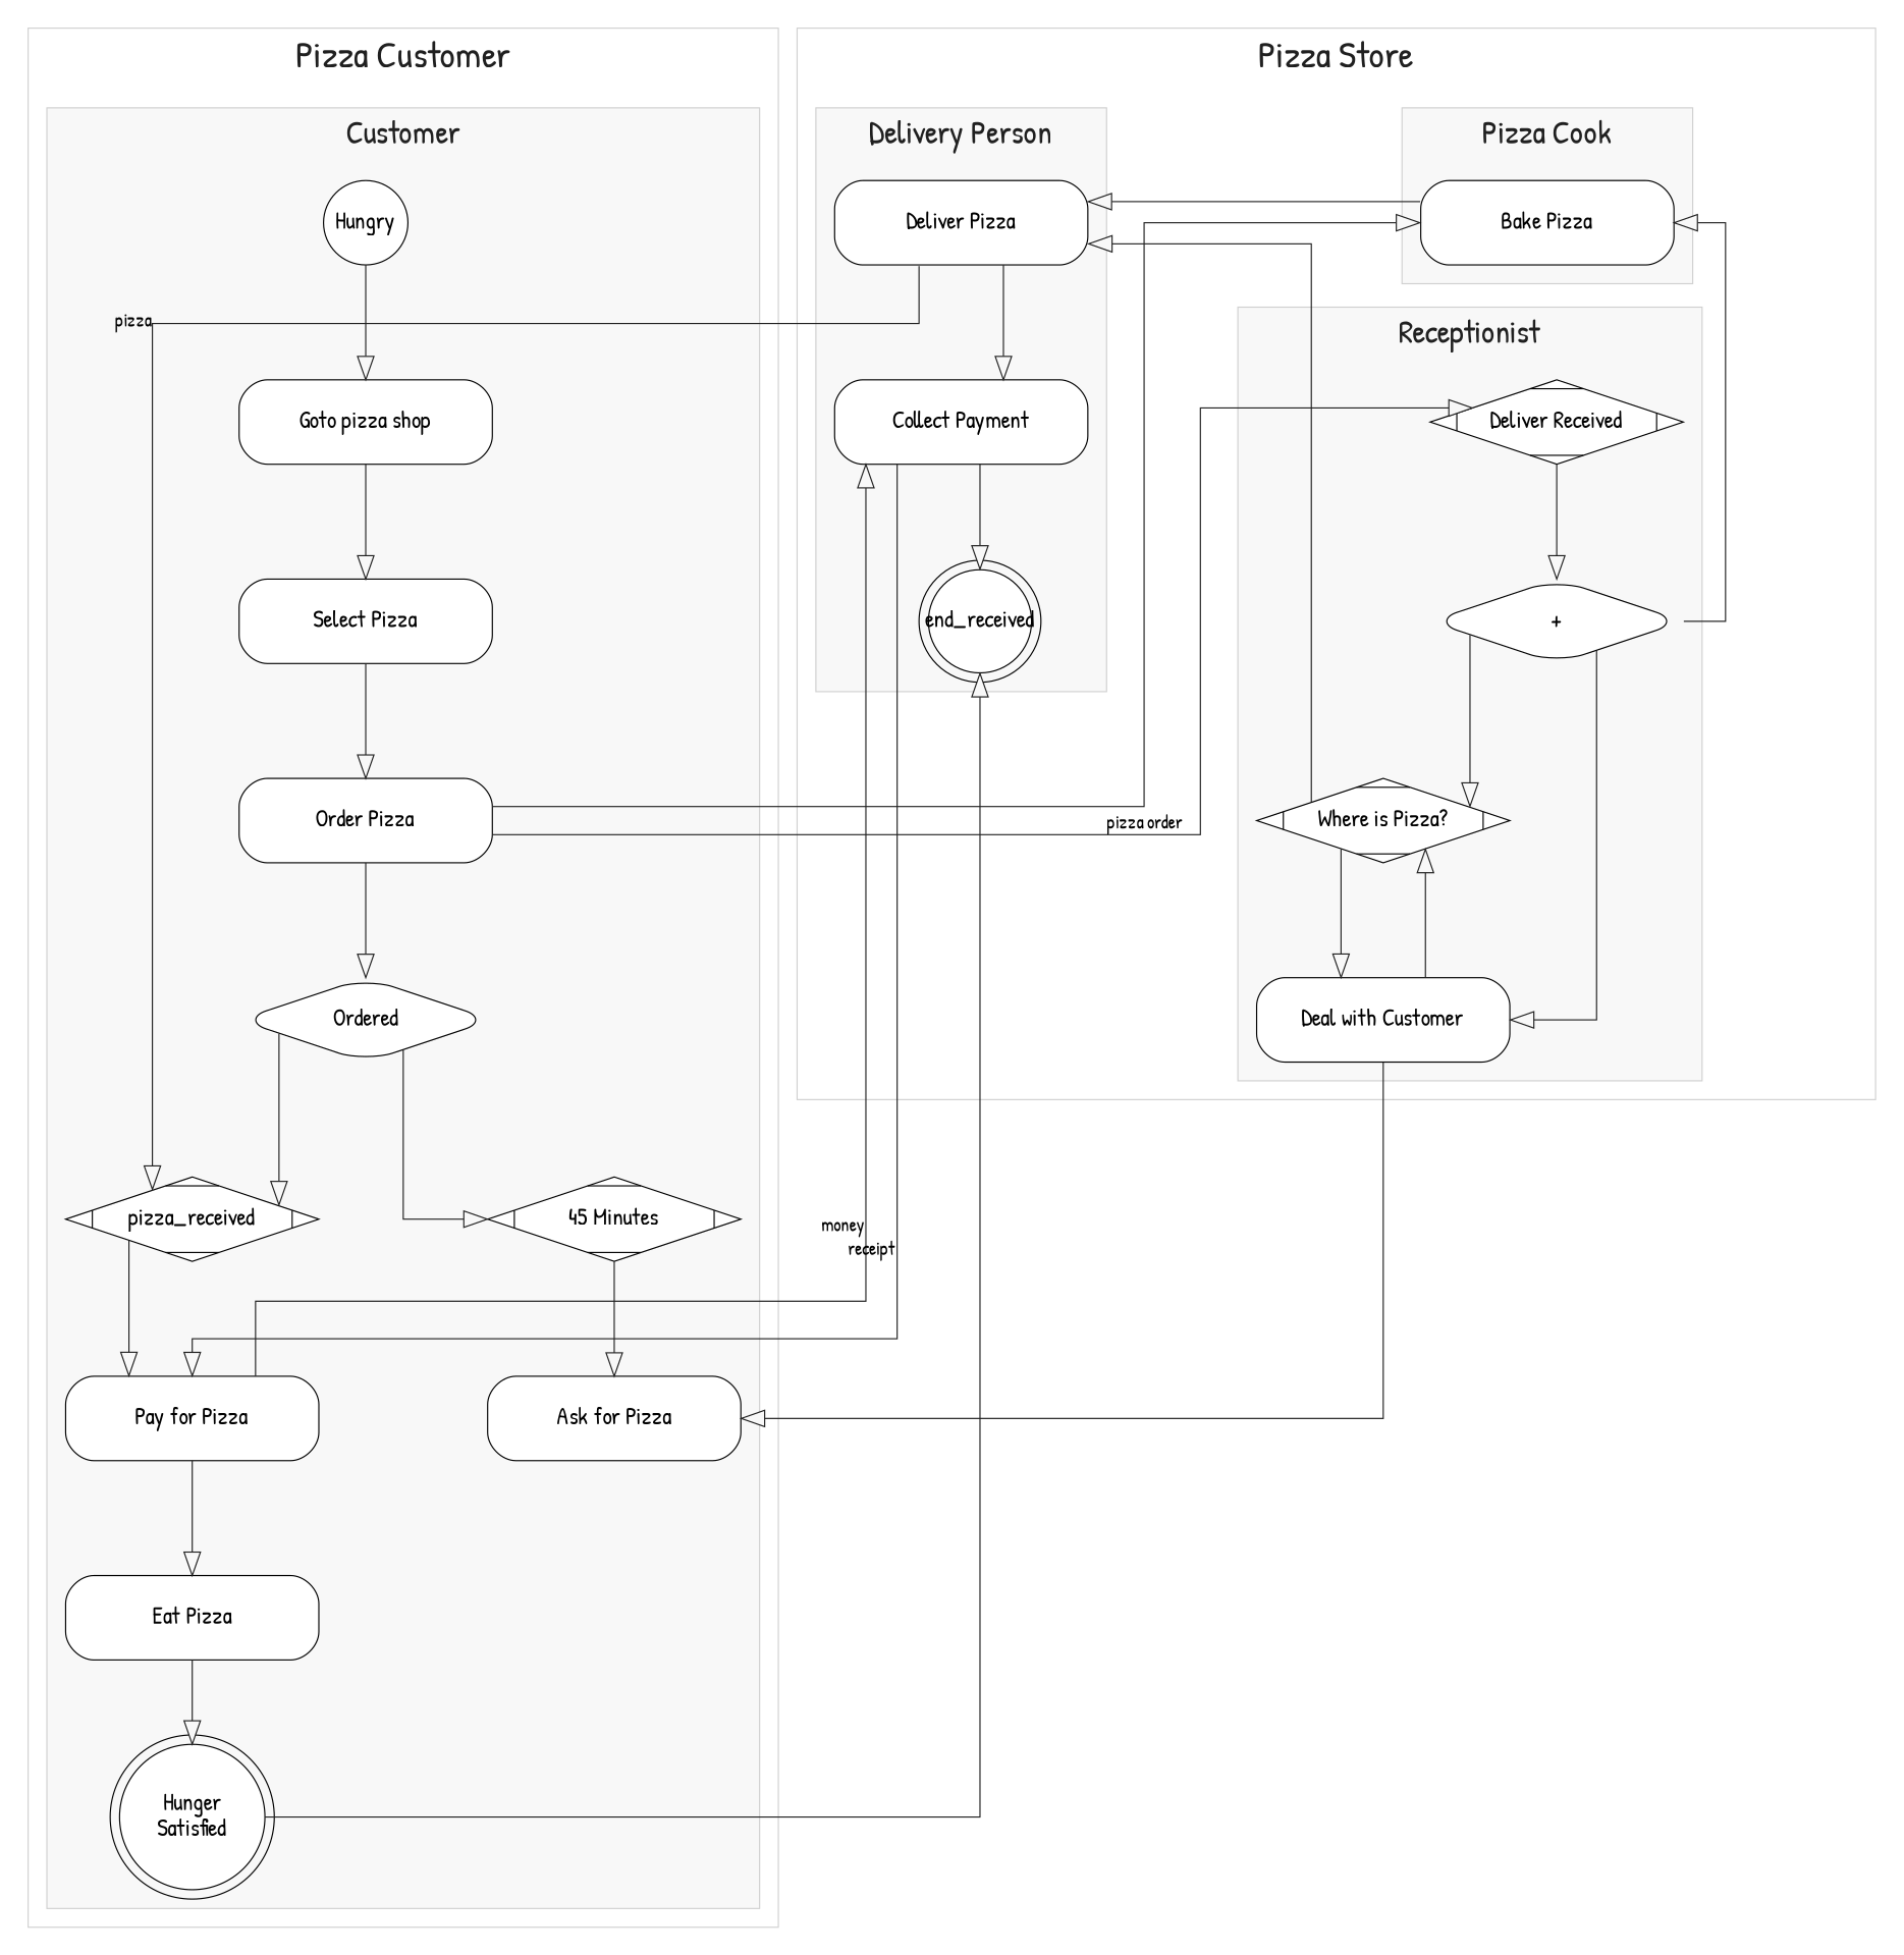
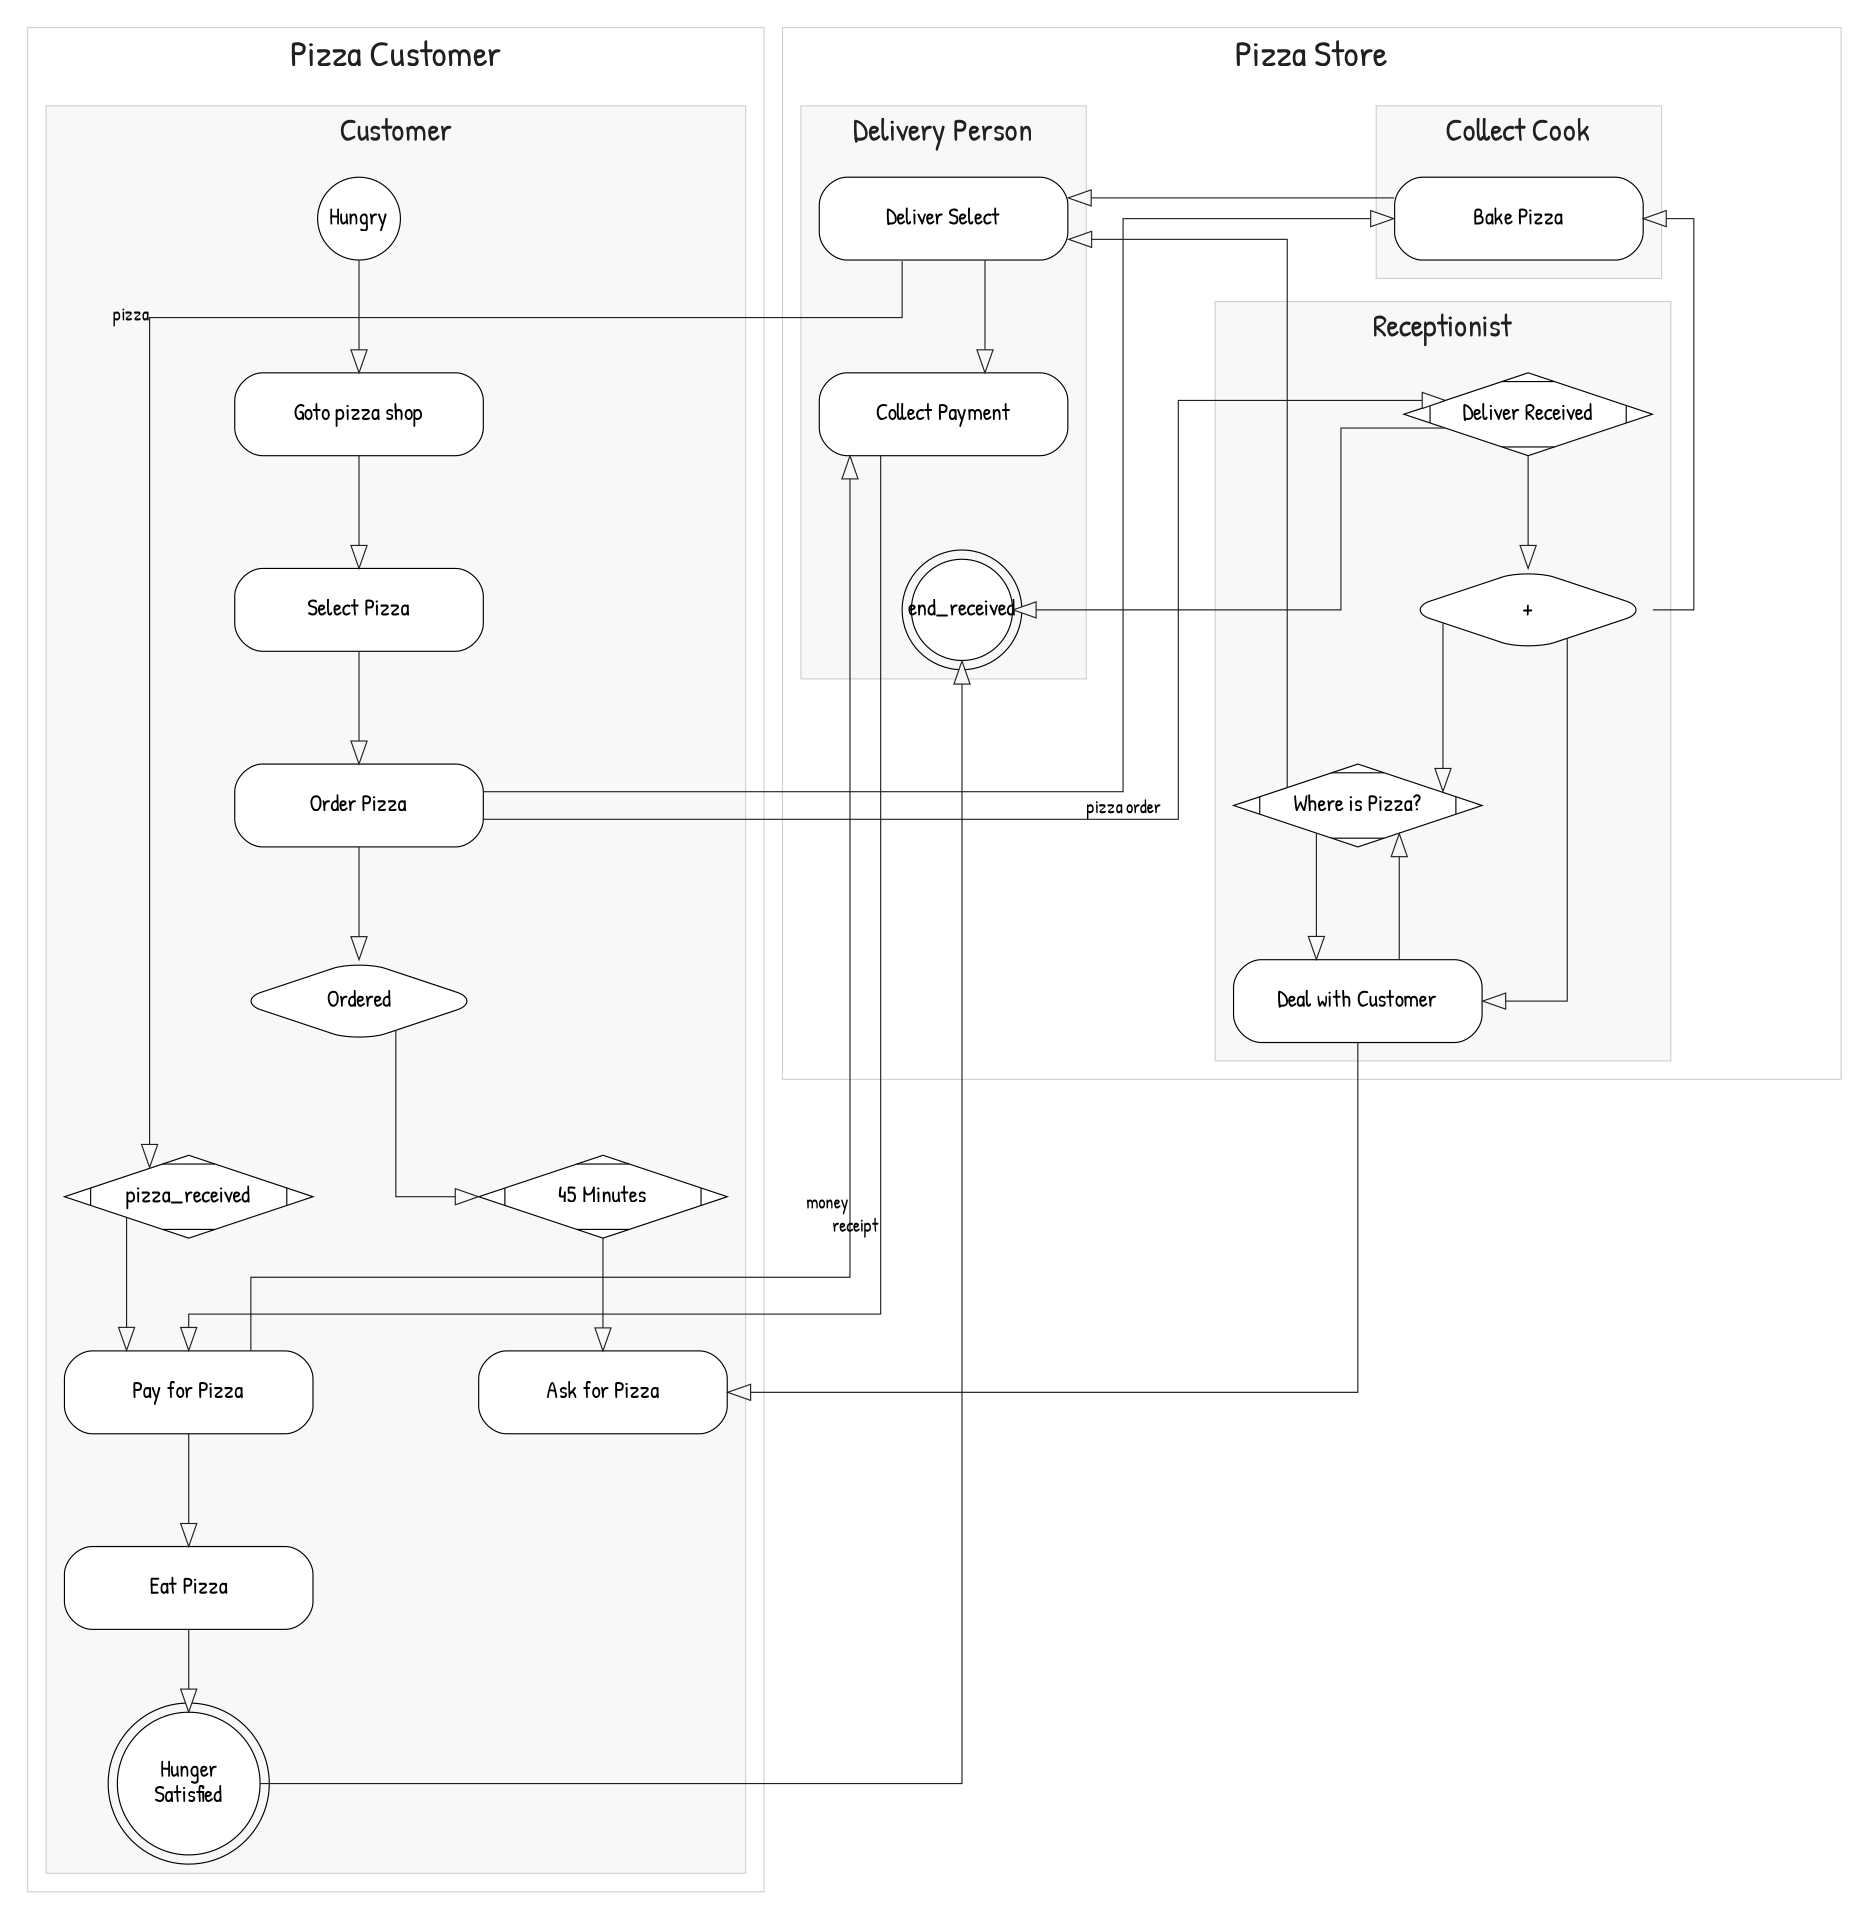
  digraph {
    clusterrank=local
    compound=true
    fontname="Patrick Hand"
    nodesep=1.0
    ranksep="0.5 equally"
    splines=ortho
    node [color="#000000" fillcolor="#FFFFFF" fixedsize=true fontname="Patrick Hand" fontsize="10pt" margin="0.20,0.20" penwidth=0.5 shape=rectangle style="rounded, filled"]
    edge [color="#202020" fillcolor="#F8F8F8" fontname="Patrick Hand" fontsize="8pt" penwidth=0.5]
    n1 [label=Hungry shape=circle]
    n2 [label="Goto pizza shop" width="1.5in"]
    n3 [label="Select Pizza" width="1.5in"]
    n4 [label="Order Pizza" width="1.5in"]
    n5 [label=Ordered shape=diamond width="1.5in"]
    pizza_received [shape=Mdiamond width="1.5in"]
    n7 [label="45 Minutes" shape=Mdiamond width="1.5in"]
    n8 [label="Pay for Pizza" width="1.5in"]
    n9 [label="Ask for Pizza" width="1.5in"]
    n10 [label="Eat Pizza" width="1.5in"]
    n11 [label="Hunger\nSatisfied" shape=doublecircle width="0.75in"]
    n12 [label="Deliver Received" shape=Mdiamond width="1.5in"]
    n13 [label="+" shape=diamond width="1.5in"]
    n14 [label="Where is Pizza?" shape=Mdiamond width="1.5in"]
    n15 [label="Deal with Customer" width="1.5in"]
    n16 [label="Bake Pizza" width="1.5in"]
-   n17 [label="Deliver Pizza" width="1.5in"]
+   n17 [label="Deliver Select" width="1.5in"]
    n18 [label="Collect Payment" width="1.5in"]
    n19 [label=end_received shape=doublecircle]
    subgraph cluster_1 {
      color="#D0D0D0"
      fillcolor="#FFFFFF"
      fontcolor="#202020"
      fontsize="16pt"
      label="Pizza Customer"
      penwidth=0.5
      style=filled
      subgraph cluster_2 {
        color="#D0D0D0"
        fillcolor="#F8F8F8"
        fontcolor="#202020"
        fontsize="14pt"
        label=Customer
        penwidth=0.5
        style=filled
        n1
        n2
        n3
        n4
        n5
        pizza_received
        n7
        n8
        n9
        n10
        n11
      }
    }
    subgraph cluster_3 {
      color="#D0D0D0"
      fillcolor="#FFFFFF"
      fontcolor="#202020"
      fontsize="16pt"
      label="Pizza Store"
      penwidth=0.5
      style=filled
      subgraph cluster_4 {
        color="#D0D0D0"
        fillcolor="#F8F8F8"
        fontcolor="#202020"
        fontsize="14pt"
        label=Receptionist
        penwidth=0.5
        style=filled
        n12
        n13
        n14
        n15
      }
      subgraph cluster_5 {
        color="#D0D0D0"
        fillcolor="#F8F8F8"
        fontcolor="#202020"
        fontsize="14pt"
-       label="Pizza Cook"
+       label="Collect Cook"
        penwidth=0.5
        style=filled
        n16
      }
      subgraph cluster_6 {
        color="#D0D0D0"
        fillcolor="#F8F8F8"
        fontcolor="#202020"
        fontsize="14pt"
        label="Delivery Person"
        penwidth=0.5
        style=filled
        n17
        n18
        n19
      }
    }
    n1 -> n2
    n2 -> n3
    n3 -> n4
    n4 -> n5
    n4 -> n12 [constraint=false xlabel="pizza order"]
    n4 -> n16 [constraint=false]
-   n5 -> pizza_received
    n5 -> n7
    pizza_received -> n8
    n7 -> n9
    n8 -> n10
    n8 -> n18 [constraint=false xlabel=money]
    n10 -> n11
    n11 -> n19 [constraint=false]
    n12 -> n13
    n13 -> n14
    n13 -> n15
    n13 -> n16 [constraint=false]
    n14 -> n15
    n14 -> n17 [constraint=false]
    n15 -> n9 [constraint=false]
    n15 -> n14
    n16 -> n17 [constraint=false]
    n17 -> pizza_received [constraint=false xlabel=pizza]
    n17 -> n18
    n18 -> n8 [constraint=false xlabel=receipt]
-   n18 -> n19
+   n12 -> n19
  }
